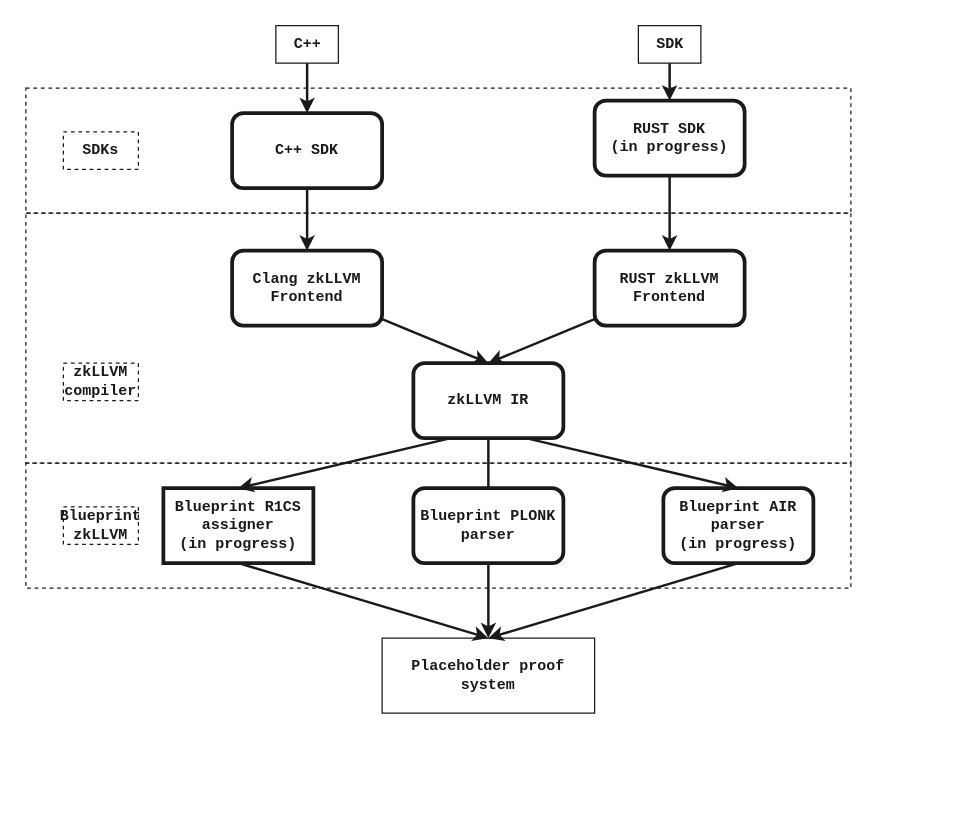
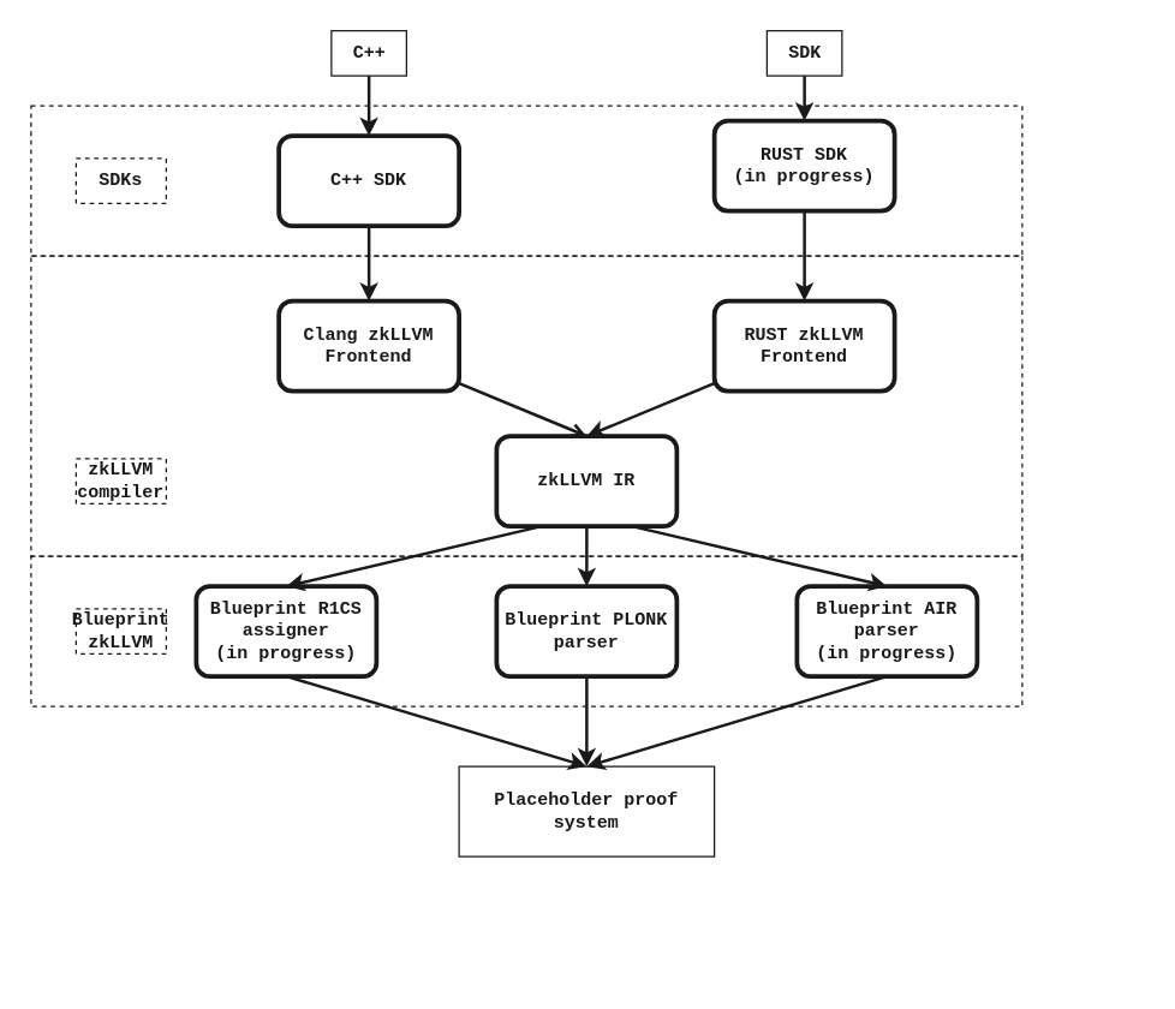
  <mxCell id="0" />
  <mxCell id="1" parent="0" />
  <mxCell id="2" value="" style="rounded=0;whiteSpace=wrap;html=1;dashed=1;fillColor=none;fontFamily=Courier New;fontColor=#1A1A1A;strokeColor=#1A1A1A;" parent="1" vertex="1"><mxGeometry x="20" y="370" width="660" height="100" as="geometry" /></mxCell>
  <mxCell id="3" value="" style="rounded=0;whiteSpace=wrap;html=1;dashed=1;fillColor=none;fontFamily=Courier New;fontColor=#1A1A1A;strokeColor=#1A1A1A;" parent="1" vertex="1"><mxGeometry x="20" y="170" width="660" height="200" as="geometry" /></mxCell>
  <mxCell id="4" value="" style="rounded=0;whiteSpace=wrap;html=1;dashed=1;fillColor=none;fontFamily=Courier New;fontColor=#1A1A1A;strokeColor=#1A1A1A;" parent="1" vertex="1"><mxGeometry x="20" y="70" width="660" height="100" as="geometry" /></mxCell>
- <mxCell id="5" style="rounded=0;orthogonalLoop=1;jettySize=auto;html=1;entryX=0.5;entryY=0;entryDx=0;entryDy=0;strokeColor=#1A1A1A;fontFamily=Courier New;labelBackgroundColor=default;strokeWidth=2;fontColor=#1A1A1A;" parent="1" source="6" target="18" edge="1"><mxGeometry relative="1" as="geometry" /></mxCell>
+ <mxCell id="5" style="rounded=0;orthogonalLoop=1;jettySize=auto;html=1;entryX=0.5;entryY=0;entryDx=0;entryDy=0;strokeColor=#1A1A1A;fontFamily=Courier New;labelBackgroundColor=default;strokeWidth=2;fontColor=#1A1A1A;endArrow=open;" parent="1" source="6" target="18" edge="1"><mxGeometry relative="1" as="geometry" /></mxCell>
  <mxCell id="6" value="&lt;div&gt;Clang zkLLVM Frontend&lt;/div&gt;" style="rounded=1;whiteSpace=wrap;html=1;fillColor=none;strokeColor=#1A1A1A;fontFamily=Courier New;fontColor=#1A1A1A;fontStyle=1;labelBackgroundColor=none;strokeWidth=3;" parent="1" vertex="1"><mxGeometry x="185" y="200" width="120" height="60" as="geometry" /></mxCell>
  <mxCell id="7" style="edgeStyle=orthogonalEdgeStyle;rounded=0;orthogonalLoop=1;jettySize=auto;html=1;entryX=0.5;entryY=0;entryDx=0;entryDy=0;strokeColor=#1A1A1A;exitX=0.5;exitY=1;exitDx=0;exitDy=0;fontFamily=Courier New;strokeWidth=2;fontColor=#1A1A1A;" parent="1" source="30" target="6" edge="1"><mxGeometry relative="1" as="geometry" /></mxCell>
  <mxCell id="8" style="edgeStyle=orthogonalEdgeStyle;rounded=0;orthogonalLoop=1;jettySize=auto;html=1;entryX=0.5;entryY=0;entryDx=0;entryDy=0;strokeColor=#1A1A1A;fontFamily=Courier New;labelBackgroundColor=default;strokeWidth=2;fontColor=#1A1A1A;" parent="1" source="9" target="30" edge="1"><mxGeometry relative="1" as="geometry" /></mxCell>
  <mxCell id="9" value="&lt;div&gt;C++&lt;/div&gt;" style="text;html=1;align=center;verticalAlign=middle;resizable=0;points=[];autosize=1;strokeColor=#1A1A1A;fillColor=none;fontFamily=Courier New;fontColor=#1A1A1A;fontStyle=1" parent="1" vertex="1"><mxGeometry x="220" y="20" width="50" height="30" as="geometry" /></mxCell>
  <mxCell id="10" style="edgeStyle=none;rounded=0;orthogonalLoop=1;jettySize=auto;html=1;entryX=0.5;entryY=0;entryDx=0;entryDy=0;strokeColor=#1A1A1A;fontFamily=Courier New;strokeWidth=2;fontColor=#1A1A1A;" parent="1" source="11" target="18" edge="1"><mxGeometry relative="1" as="geometry" /></mxCell>
  <mxCell id="11" value="RUST zkLLVM Frontend" style="rounded=1;whiteSpace=wrap;html=1;fillColor=none;strokeColor=#1A1A1A;fontFamily=Courier New;fontColor=#1A1A1A;fontStyle=1;labelBackgroundColor=none;strokeWidth=3;" parent="1" vertex="1"><mxGeometry x="475" y="200" width="120" height="60" as="geometry" /></mxCell>
  <mxCell id="12" style="edgeStyle=orthogonalEdgeStyle;rounded=0;orthogonalLoop=1;jettySize=auto;html=1;entryX=0.5;entryY=0;entryDx=0;entryDy=0;strokeColor=#1A1A1A;exitX=0.5;exitY=1;exitDx=0;exitDy=0;fontFamily=Courier New;strokeWidth=2;fontColor=#1A1A1A;" parent="1" source="31" target="11" edge="1"><mxGeometry relative="1" as="geometry" /></mxCell>
  <mxCell id="13" style="edgeStyle=orthogonalEdgeStyle;rounded=0;orthogonalLoop=1;jettySize=auto;html=1;entryX=0.5;entryY=0;entryDx=0;entryDy=0;strokeColor=#1A1A1A;fontFamily=Courier New;labelBackgroundColor=default;strokeWidth=2;fontColor=#1A1A1A;" parent="1" source="14" target="31" edge="1"><mxGeometry relative="1" as="geometry" /></mxCell>
  <mxCell id="14" value="SDK" style="text;html=1;align=center;verticalAlign=middle;resizable=0;points=[];autosize=1;strokeColor=#1A1A1A;fillColor=none;fontFamily=Courier New;fontColor=#1A1A1A;fontStyle=1" parent="1" vertex="1"><mxGeometry x="510" y="20" width="50" height="30" as="geometry" /></mxCell>
- <mxCell id="15" style="edgeStyle=none;rounded=0;orthogonalLoop=1;jettySize=auto;html=1;entryX=0.5;entryY=0;entryDx=0;entryDy=0;strokeColor=#1A1A1A;exitX=0.5;exitY=1;exitDx=0;exitDy=0;fontFamily=Courier New;strokeWidth=2;fontColor=#1A1A1A;endArrow=none;" parent="1" source="18" target="22" edge="1"><mxGeometry relative="1" as="geometry" /></mxCell>
+ <mxCell id="15" style="edgeStyle=none;rounded=0;orthogonalLoop=1;jettySize=auto;html=1;entryX=0.5;entryY=0;entryDx=0;entryDy=0;strokeColor=#1A1A1A;exitX=0.5;exitY=1;exitDx=0;exitDy=0;fontFamily=Courier New;strokeWidth=2;fontColor=#1A1A1A;" parent="1" source="18" target="22" edge="1"><mxGeometry relative="1" as="geometry" /></mxCell>
  <mxCell id="16" style="edgeStyle=none;rounded=0;orthogonalLoop=1;jettySize=auto;html=1;exitX=0.75;exitY=1;exitDx=0;exitDy=0;entryX=0.5;entryY=0;entryDx=0;entryDy=0;strokeColor=#1A1A1A;fontFamily=Courier New;labelBackgroundColor=default;strokeWidth=2;fontColor=#1A1A1A;" parent="1" source="18" target="26" edge="1"><mxGeometry relative="1" as="geometry" /></mxCell>
  <mxCell id="17" style="edgeStyle=none;rounded=0;orthogonalLoop=1;jettySize=auto;html=1;exitX=0.25;exitY=1;exitDx=0;exitDy=0;entryX=0.5;entryY=0;entryDx=0;entryDy=0;strokeColor=#1A1A1A;fontFamily=Courier New;labelBackgroundColor=default;strokeWidth=2;fontColor=#1A1A1A;" parent="1" source="18" target="29" edge="1"><mxGeometry relative="1" as="geometry" /></mxCell>
  <mxCell id="18" value="zkLLVM IR" style="rounded=1;whiteSpace=wrap;html=1;strokeColor=#1A1A1A;fillColor=none;fontFamily=Courier New;fontColor=#1A1A1A;fontStyle=1;labelBackgroundColor=none;strokeWidth=3;" parent="1" vertex="1"><mxGeometry x="330" y="290" width="120" height="60" as="geometry" /></mxCell>
  <mxCell id="19" style="edgeStyle=none;rounded=0;orthogonalLoop=1;jettySize=auto;html=1;exitX=0.5;exitY=1;exitDx=0;exitDy=0;entryX=0.5;entryY=0;entryDx=0;entryDy=0;" parent="1" edge="1"><mxGeometry relative="1" as="geometry"><mxPoint x="130" y="650" as="sourcePoint" /></mxGeometry></mxCell>
  <mxCell id="20" value="Placeholder proof system" style="text;html=1;strokeColor=#1A1A1A;fillColor=none;align=center;verticalAlign=middle;whiteSpace=wrap;rounded=0;fontFamily=Courier New;fontColor=#1A1A1A;fontStyle=1" parent="1" vertex="1"><mxGeometry x="305" y="510" width="170" height="60" as="geometry" /></mxCell>
  <mxCell id="21" style="edgeStyle=none;rounded=0;orthogonalLoop=1;jettySize=auto;html=1;exitX=0.5;exitY=1;exitDx=0;exitDy=0;entryX=0.5;entryY=0;entryDx=0;entryDy=0;startArrow=none;strokeColor=#1A1A1A;fontFamily=Courier New;labelBackgroundColor=default;strokeWidth=2;fontColor=#1A1A1A;" parent="1" source="22" target="20" edge="1"><mxGeometry relative="1" as="geometry"><mxPoint x="310" y="590" as="targetPoint" /><mxPoint x="390" y="550" as="sourcePoint" /></mxGeometry></mxCell>
  <mxCell id="22" value="Blueprint PLONK parser" style="rounded=1;whiteSpace=wrap;html=1;strokeColor=#1A1A1A;fillColor=none;fontFamily=Courier New;fontColor=#1A1A1A;fontStyle=1;labelBackgroundColor=none;strokeWidth=3;" parent="1" vertex="1"><mxGeometry x="330" y="390" width="120" height="60" as="geometry" /></mxCell>
  <mxCell id="23" style="edgeStyle=none;rounded=0;orthogonalLoop=1;jettySize=auto;html=1;exitX=0.5;exitY=1;exitDx=0;exitDy=0;entryX=0.5;entryY=0;entryDx=0;entryDy=0;" parent="1" edge="1"><mxGeometry relative="1" as="geometry"><mxPoint x="310" y="650" as="sourcePoint" /></mxGeometry></mxCell>
  <mxCell id="24" style="edgeStyle=none;rounded=0;orthogonalLoop=1;jettySize=auto;html=1;exitX=0.5;exitY=1;exitDx=0;exitDy=0;entryX=0.5;entryY=0;entryDx=0;entryDy=0;" parent="1" edge="1"><mxGeometry relative="1" as="geometry"><mxPoint x="580" y="650" as="sourcePoint" /></mxGeometry></mxCell>
  <mxCell id="25" style="edgeStyle=none;rounded=0;orthogonalLoop=1;jettySize=auto;html=1;exitX=0.5;exitY=1;exitDx=0;exitDy=0;entryX=0.5;entryY=0;entryDx=0;entryDy=0;strokeColor=#1A1A1A;fontFamily=Courier New;labelBackgroundColor=default;strokeWidth=2;fontColor=#1A1A1A;" parent="1" source="26" target="20" edge="1"><mxGeometry relative="1" as="geometry"><mxPoint x="760" y="590" as="targetPoint" /><mxPoint x="590" y="550" as="sourcePoint" /></mxGeometry></mxCell>
  <mxCell id="26" value="&lt;div&gt;Blueprint AIR parser&lt;/div&gt;(in progress)" style="rounded=1;whiteSpace=wrap;html=1;strokeColor=#1A1A1A;fillColor=none;fontFamily=Courier New;fontColor=#1A1A1A;fontStyle=1;labelBackgroundColor=none;strokeWidth=3;" parent="1" vertex="1"><mxGeometry x="530" y="390" width="120" height="60" as="geometry" /></mxCell>
  <mxCell id="27" style="edgeStyle=none;rounded=0;orthogonalLoop=1;jettySize=auto;html=1;exitX=0.5;exitY=1;exitDx=0;exitDy=0;entryX=0.5;entryY=0;entryDx=0;entryDy=0;" parent="1" edge="1"><mxGeometry relative="1" as="geometry"><mxPoint x="760" y="650" as="sourcePoint" /></mxGeometry></mxCell>
  <mxCell id="28" style="edgeStyle=none;rounded=0;orthogonalLoop=1;jettySize=auto;html=1;exitX=0.5;exitY=1;exitDx=0;exitDy=0;entryX=0.5;entryY=0;entryDx=0;entryDy=0;strokeColor=#1A1A1A;fontFamily=Courier New;labelBackgroundColor=default;strokeWidth=2;fontColor=#1A1A1A;" parent="1" source="29" target="20" edge="1"><mxGeometry relative="1" as="geometry"><mxPoint x="190" y="550" as="sourcePoint" /></mxGeometry></mxCell>
- <mxCell id="29" value="&lt;div&gt;Blueprint R1CS assigner&lt;/div&gt;&lt;div&gt;(in progress)&lt;br&gt;&lt;/div&gt;" style="whiteSpace=wrap;html=1;strokeColor=#1A1A1A;fillColor=none;fontFamily=Courier New;fontColor=#1A1A1A;fontStyle=1;labelBackgroundColor=none;strokeWidth=3;rounded=0;" parent="1" vertex="1"><mxGeometry x="130" y="390" width="120" height="60" as="geometry" /></mxCell>
+ <mxCell id="29" value="&lt;div&gt;Blueprint R1CS assigner&lt;/div&gt;&lt;div&gt;(in progress)&lt;br&gt;&lt;/div&gt;" style="rounded=1;whiteSpace=wrap;html=1;strokeColor=#1A1A1A;fillColor=none;fontFamily=Courier New;fontColor=#1A1A1A;fontStyle=1;labelBackgroundColor=none;strokeWidth=3;" parent="1" vertex="1"><mxGeometry x="130" y="390" width="120" height="60" as="geometry" /></mxCell>
  <mxCell id="30" value="C++ SDK" style="rounded=1;whiteSpace=wrap;html=1;fillColor=none;strokeColor=#1A1A1A;fontFamily=Courier New;fontColor=#1A1A1A;fontStyle=1;labelBackgroundColor=none;strokeWidth=3;" parent="1" vertex="1"><mxGeometry x="185" y="90" width="120" height="60" as="geometry" /></mxCell>
  <mxCell id="31" value="&lt;div&gt;RUST SDK&lt;/div&gt;(in progress)" style="rounded=1;whiteSpace=wrap;html=1;fillColor=none;strokeColor=#1A1A1A;fontFamily=Courier New;fontColor=#1A1A1A;fontStyle=1;labelBackgroundColor=none;strokeWidth=3;" parent="1" vertex="1"><mxGeometry x="475" y="80" width="120" height="60" as="geometry" /></mxCell>
- <mxCell id="32" value="&lt;div&gt;zkLLVM&lt;/div&gt;&lt;div&gt;compiler&lt;br&gt;&lt;/div&gt;" style="text;html=1;strokeColor=#1A1A1A;fillColor=none;align=center;verticalAlign=middle;whiteSpace=wrap;rounded=0;dashed=1;fontFamily=Courier New;fontColor=#1A1A1A;fontStyle=1" parent="1" vertex="1"><mxGeometry x="50" y="290" width="60" height="30" as="geometry" /></mxCell>
+ <mxCell id="32" value="&lt;div&gt;zkLLVM&lt;/div&gt;&lt;div&gt;compiler&lt;br&gt;&lt;/div&gt;" style="text;html=1;strokeColor=#1A1A1A;fillColor=none;align=center;verticalAlign=middle;whiteSpace=wrap;rounded=0;dashed=1;fontFamily=Courier New;fontColor=#1A1A1A;fontStyle=1" parent="1" vertex="1"><mxGeometry x="50" y="305" width="60" height="30" as="geometry" /></mxCell>
  <mxCell id="33" value="&lt;div&gt;Blueprint&lt;/div&gt;zkLLVM" style="text;html=1;strokeColor=#1A1A1A;fillColor=none;align=center;verticalAlign=middle;whiteSpace=wrap;rounded=0;dashed=1;fontFamily=Courier New;fontColor=#1A1A1A;fontStyle=1" parent="1" vertex="1"><mxGeometry x="50" y="405" width="60" height="30" as="geometry" /></mxCell>
  <mxCell id="34" value="SDKs" style="text;html=1;strokeColor=#1A1A1A;fillColor=none;align=center;verticalAlign=middle;whiteSpace=wrap;rounded=0;dashed=1;fontFamily=Courier New;fontColor=#1A1A1A;fontStyle=1" parent="1" vertex="1"><mxGeometry x="50" y="105" width="60" height="30" as="geometry" /></mxCell>
